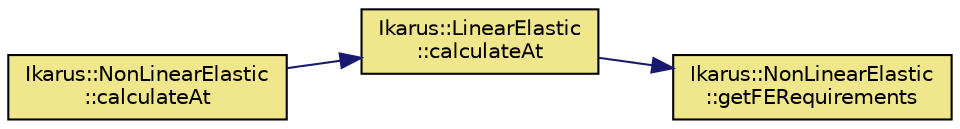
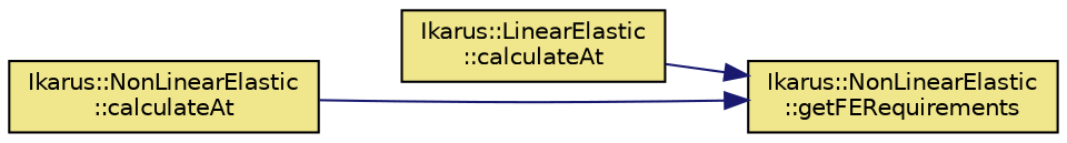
  digraph {
    rankdir=RL
    node [color=black fillcolor=khaki fontname=Helvetica fontsize=10 shape=record style=filled]
    edge [color=midnightblue dir=back fontname=Helvetica fontsize=10 labelfontname=Helvetica labelfontsize=10 style=solid]
    n1 [fontcolor=black height=0.2 label="Ikarus::NonLinearElastic\l::getFERequirements" width=0.4]
    n2 [height=0.2 label="Ikarus::LinearElastic\l::calculateAt" width=0.4]
    n3 [height=0.2 label="Ikarus::NonLinearElastic\l::calculateAt" width=0.4]
    n1 -> n2
-   n2 -> n3
+   n1 -> n3
  }
